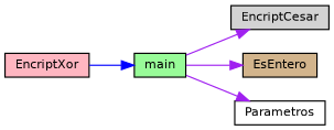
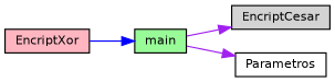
  digraph {
    rankdir=LR
    node [color=black fontname=Helvetica fontsize=10 shape=record style=filled]
    edge [color=purple fontname=Helvetica fontsize=10 labelfontname=Helvetica labelfontsize=10 style=solid]
    n1 [fillcolor=palegreen fontcolor=black height=0.2 label=main width=0.4]
    n2 [fillcolor=lightgrey height=0.2 label=EncriptCesar width=0.4]
-   n3 [fillcolor=tan height=0.2 label=EsEntero width=0.4]
    n4 [fillcolor=white height=0.2 label=Parametros width=0.4]
    n5 [fillcolor=lightpink height=0.2 label=EncriptXor width=0.4]
    n1 -> n2
-   n1 -> n3
    n1 -> n4
    n5 -> n1 [color=blue]
  }
